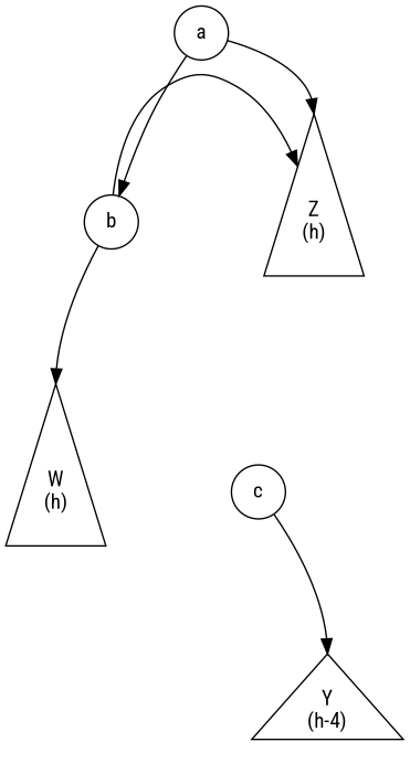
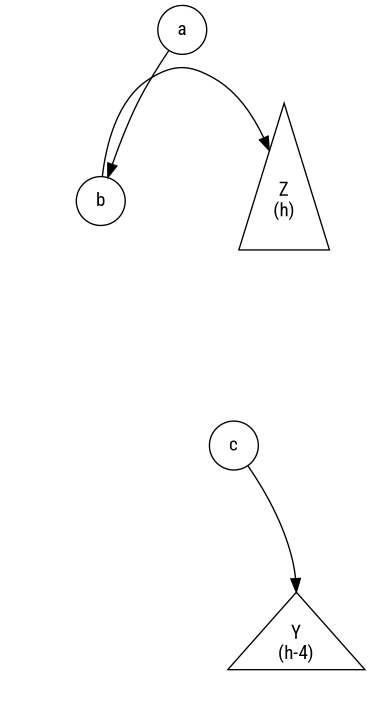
  digraph {
    fontname="Roboto Condensed"
    node [fontname="Roboto Condensed" shape=circle]
    edge [fontname="Roboto Condensed" style=invis]
    n1 [height=2 label="Z\n(h)" shape=triangle]
    ma [style=invis width=0.1]
    b
-   n4 [height=2 label="W\n(h)" shape=triangle]
    mb [style=invis width=0.1]
    c
    mc [style=invis width=0.1]
    n8 [height=1 label="Y\n(h-4)" shape=triangle]
    a
    subgraph sub_1 {
      rank=same
      n1
      ma
      b
    }
    subgraph sub_2 {
      rank=same
-     n4
      mb
      c
    }
    subgraph sub_3 {
      rank=same
      mc
      n8
    }
    ma -> n1
    b -> n1 [style=""]
    b -> ma
-   b -> n4 [headport=n style=""]
    b -> mb
-   n4 -> mb
    mb -> c
    c -> mc
    c -> n8 [headport=n style=""]
    mc -> n8
-   a -> n1 [headport=n style=""]
    a -> ma
    a -> b [style=""]
  }
